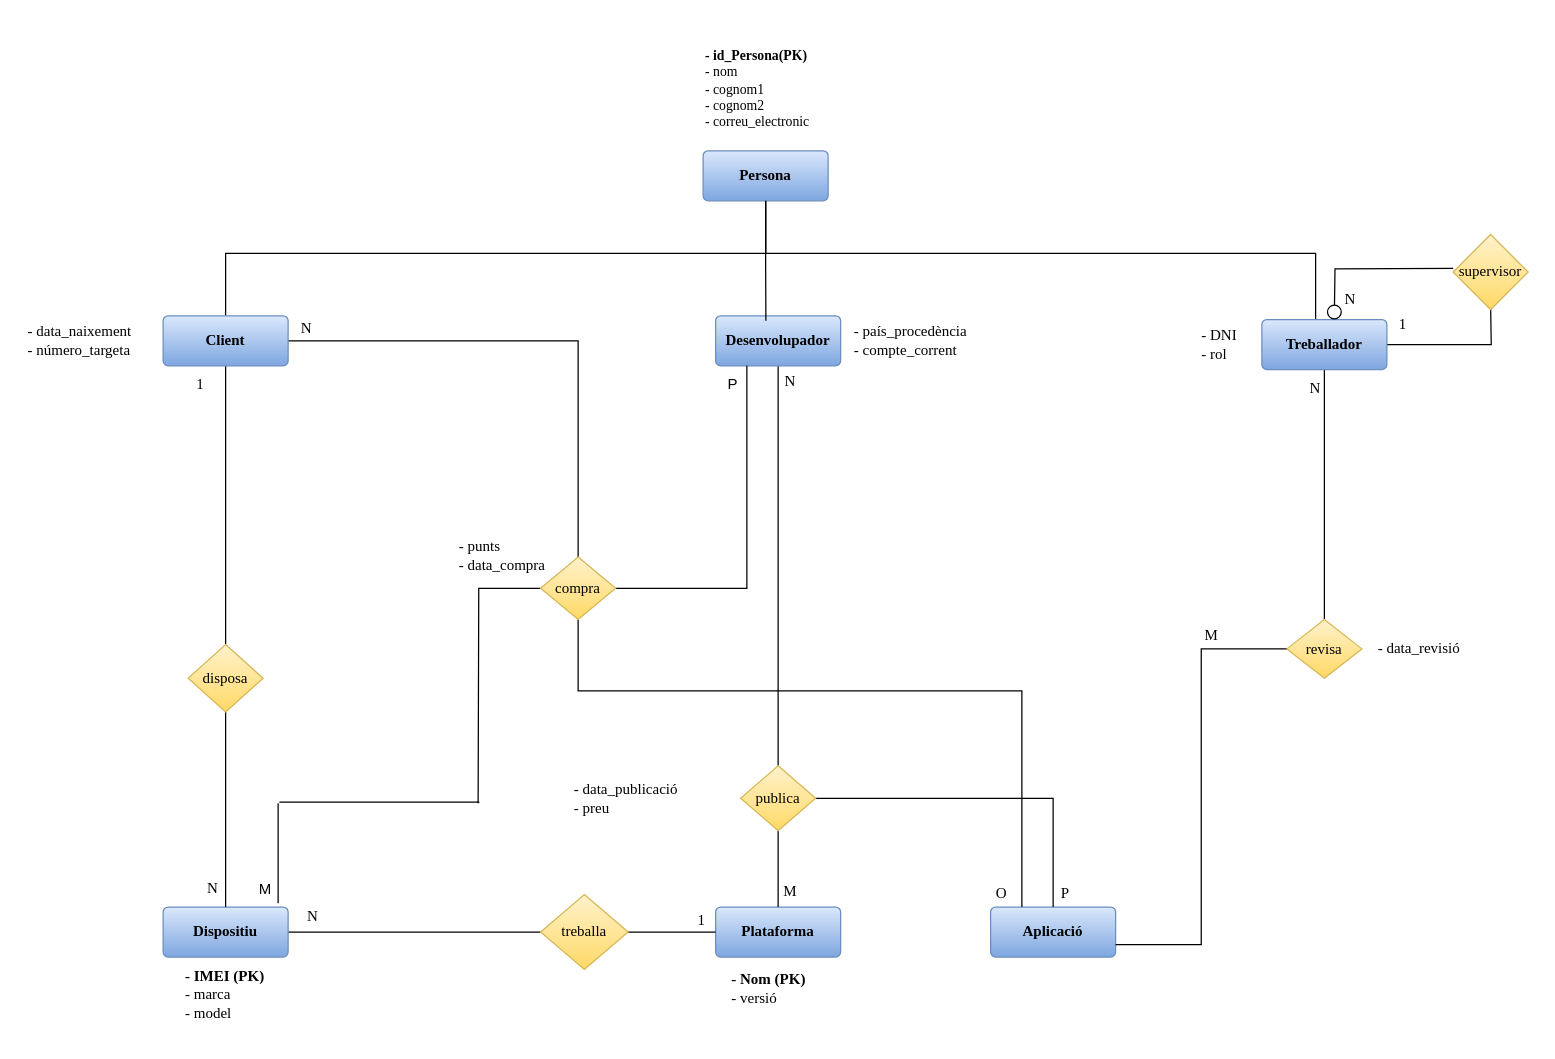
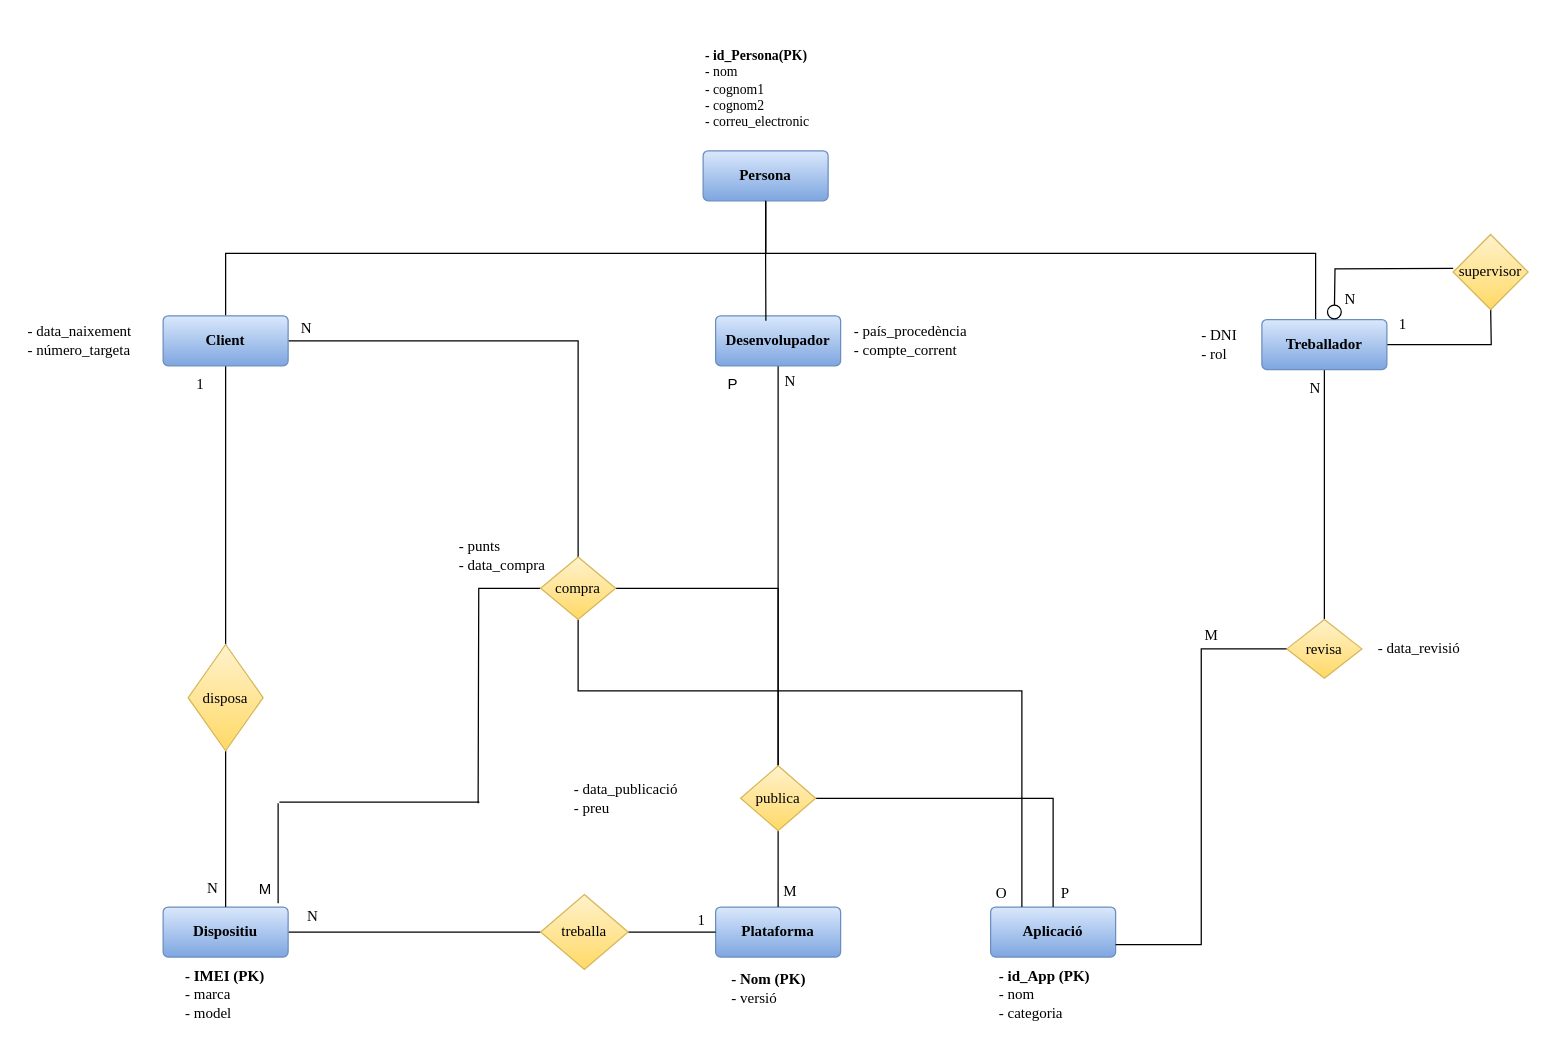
  <mxCell id="0" />
  <mxCell id="1" parent="0" />
  <mxCell id="2" style="edgeStyle=orthogonalEdgeStyle;rounded=0;orthogonalLoop=1;jettySize=auto;html=1;endArrow=none;endFill=0;" parent="1" source="4" target="12" edge="1"><mxGeometry relative="1" as="geometry"><Array as="points"><mxPoint x="612" y="202" /><mxPoint x="1052" y="202" /></Array></mxGeometry></mxCell>
  <mxCell id="3" style="edgeStyle=orthogonalEdgeStyle;rounded=0;orthogonalLoop=1;jettySize=auto;html=1;endArrow=none;endFill=0;" parent="1" source="4" target="7" edge="1"><mxGeometry relative="1" as="geometry"><Array as="points"><mxPoint x="612" y="202" /><mxPoint x="180" y="202" /></Array></mxGeometry></mxCell>
  <mxCell id="4" value="Persona" style="rounded=1;arcSize=10;whiteSpace=wrap;html=1;align=center;fillColor=#dae8fc;strokeColor=#6c8ebf;gradientColor=#7ea6e0;fontStyle=1;fontFamily=Tahoma;" parent="1" vertex="1"><mxGeometry x="562" y="120" width="100" height="40" as="geometry" /></mxCell>
  <mxCell id="5" style="edgeStyle=orthogonalEdgeStyle;rounded=0;orthogonalLoop=1;jettySize=auto;html=1;endArrow=none;endFill=0;" parent="1" source="7" target="20" edge="1"><mxGeometry relative="1" as="geometry" /></mxCell>
  <mxCell id="6" style="edgeStyle=orthogonalEdgeStyle;rounded=0;orthogonalLoop=1;jettySize=auto;html=1;endArrow=none;endFill=0;" parent="1" source="7" target="26" edge="1"><mxGeometry relative="1" as="geometry" /></mxCell>
  <mxCell id="7" value="Client" style="rounded=1;arcSize=10;whiteSpace=wrap;html=1;align=center;fillColor=#dae8fc;strokeColor=#6c8ebf;gradientColor=#7ea6e0;fontStyle=1;fontFamily=Tahoma;" parent="1" vertex="1"><mxGeometry x="130" y="252" width="100" height="40" as="geometry" /></mxCell>
  <mxCell id="8" style="edgeStyle=orthogonalEdgeStyle;rounded=0;orthogonalLoop=1;jettySize=auto;html=1;endArrow=none;endFill=0;" parent="1" source="9" target="29" edge="1"><mxGeometry relative="1" as="geometry" /></mxCell>
  <mxCell id="9" value="Desenvolupador" style="rounded=1;arcSize=10;whiteSpace=wrap;html=1;align=center;fillColor=#dae8fc;strokeColor=#6c8ebf;gradientColor=#7ea6e0;fontStyle=1;fontFamily=Tahoma;" parent="1" vertex="1"><mxGeometry x="572" y="252" width="100" height="40" as="geometry" /></mxCell>
  <mxCell id="10" style="edgeStyle=orthogonalEdgeStyle;rounded=0;orthogonalLoop=1;jettySize=auto;html=1;entryX=0.5;entryY=1;entryDx=0;entryDy=0;endArrow=none;endFill=0;" parent="1" source="12" edge="1"><mxGeometry relative="1" as="geometry"><mxPoint x="1192" y="244" as="targetPoint" /></mxGeometry></mxCell>
  <mxCell id="11" style="edgeStyle=orthogonalEdgeStyle;rounded=0;orthogonalLoop=1;jettySize=auto;html=1;endArrow=none;endFill=0;" parent="1" source="12" target="33" edge="1"><mxGeometry relative="1" as="geometry" /></mxCell>
  <mxCell id="12" value="Treballador" style="rounded=1;arcSize=10;whiteSpace=wrap;html=1;align=center;fillColor=#dae8fc;strokeColor=#6c8ebf;gradientColor=#7ea6e0;fontStyle=1;fontFamily=Tahoma;" parent="1" vertex="1"><mxGeometry x="1009" y="255" width="100" height="40" as="geometry" /></mxCell>
  <mxCell id="13" style="edgeStyle=orthogonalEdgeStyle;rounded=0;orthogonalLoop=1;jettySize=auto;html=1;entryX=0.402;entryY=0.1;entryDx=0;entryDy=0;entryPerimeter=0;endArrow=none;endFill=0;" parent="1" source="4" target="9" edge="1"><mxGeometry relative="1" as="geometry" /></mxCell>
  <mxCell id="14" value="Plataforma" style="rounded=1;arcSize=10;whiteSpace=wrap;html=1;align=center;fillColor=#dae8fc;gradientColor=#7ea6e0;strokeColor=#6c8ebf;fontStyle=1;fontFamily=Tahoma;" parent="1" vertex="1"><mxGeometry x="572" y="725" width="100" height="40" as="geometry" /></mxCell>
  <mxCell id="15" style="edgeStyle=orthogonalEdgeStyle;rounded=0;orthogonalLoop=1;jettySize=auto;html=1;entryX=0;entryY=0.5;entryDx=0;entryDy=0;endArrow=none;endFill=0;" parent="1" source="16" target="22" edge="1"><mxGeometry relative="1" as="geometry" /></mxCell>
  <mxCell id="16" value="Dispositiu" style="rounded=1;arcSize=10;whiteSpace=wrap;html=1;align=center;fillColor=#dae8fc;gradientColor=#7ea6e0;strokeColor=#6c8ebf;fontStyle=1;fontFamily=Tahoma;" parent="1" vertex="1"><mxGeometry x="130" y="725" width="100" height="40" as="geometry" /></mxCell>
  <mxCell id="17" value="Aplicació" style="rounded=1;arcSize=10;whiteSpace=wrap;html=1;align=center;fillColor=#dae8fc;strokeColor=#6c8ebf;gradientColor=#7ea6e0;fontStyle=1;fontFamily=Tahoma;" parent="1" vertex="1"><mxGeometry x="792" y="725" width="100" height="40" as="geometry" /></mxCell>
  <mxCell id="18" style="edgeStyle=orthogonalEdgeStyle;rounded=0;orthogonalLoop=1;jettySize=auto;html=1;exitX=0.5;exitY=1;exitDx=0;exitDy=0;" parent="1" source="7" target="7" edge="1"><mxGeometry relative="1" as="geometry" /></mxCell>
  <mxCell id="19" style="edgeStyle=orthogonalEdgeStyle;rounded=0;orthogonalLoop=1;jettySize=auto;html=1;endArrow=none;endFill=0;" parent="1" source="20" target="16" edge="1"><mxGeometry relative="1" as="geometry" /></mxCell>
- <mxCell id="20" value="disposa" style="shape=rhombus;perimeter=rhombusPerimeter;whiteSpace=wrap;html=1;align=center;fillColor=#fff2cc;gradientColor=#ffd966;strokeColor=#d6b656;fontFamily=Tahoma;" parent="1" vertex="1"><mxGeometry x="150" y="515" width="60" height="54" as="geometry" /></mxCell>
+ <mxCell id="20" value="disposa" style="shape=rhombus;perimeter=rhombusPerimeter;whiteSpace=wrap;html=1;align=center;fillColor=#fff2cc;gradientColor=#ffd966;strokeColor=#d6b656;fontFamily=Tahoma;" parent="1" vertex="1"><mxGeometry x="150" y="515" width="60" height="85" as="geometry" /></mxCell>
  <mxCell id="21" style="edgeStyle=orthogonalEdgeStyle;rounded=0;orthogonalLoop=1;jettySize=auto;html=1;endArrow=none;endFill=0;" parent="1" source="22" target="14" edge="1"><mxGeometry relative="1" as="geometry" /></mxCell>
  <mxCell id="22" value="treballa" style="shape=rhombus;perimeter=rhombusPerimeter;whiteSpace=wrap;html=1;align=center;fillColor=#fff2cc;gradientColor=#ffd966;strokeColor=#d6b656;fontFamily=Tahoma;" parent="1" vertex="1"><mxGeometry x="432" y="715" width="70" height="60" as="geometry" /></mxCell>
- <mxCell id="23" style="edgeStyle=orthogonalEdgeStyle;rounded=0;orthogonalLoop=1;jettySize=auto;html=1;entryX=0.25;entryY=1;entryDx=0;entryDy=0;endArrow=none;endFill=0;" edge="1" parent="1" source="26" target="9"><mxGeometry relative="1" as="geometry" /></mxCell>
+ <mxCell id="23" style="edgeStyle=orthogonalEdgeStyle;rounded=0;orthogonalLoop=1;jettySize=auto;html=1;endArrow=none;endFill=0;" edge="1" parent="1" source="26" target="29"><mxGeometry relative="1" as="geometry" /></mxCell>
  <mxCell id="24" style="edgeStyle=orthogonalEdgeStyle;rounded=0;orthogonalLoop=1;jettySize=auto;html=1;entryX=0.25;entryY=0;entryDx=0;entryDy=0;endArrow=none;endFill=0;" edge="1" parent="1" source="26" target="17"><mxGeometry relative="1" as="geometry"><Array as="points"><mxPoint x="462" y="552" /><mxPoint x="817" y="552" /></Array></mxGeometry></mxCell>
  <mxCell id="25" style="edgeStyle=orthogonalEdgeStyle;rounded=0;orthogonalLoop=1;jettySize=auto;html=1;endArrow=none;endFill=0;" edge="1" parent="1" source="26"><mxGeometry relative="1" as="geometry"><mxPoint x="382" y="642" as="targetPoint" /></mxGeometry></mxCell>
  <mxCell id="26" value="compra" style="shape=rhombus;perimeter=rhombusPerimeter;whiteSpace=wrap;html=1;align=center;fillColor=#fff2cc;gradientColor=#ffd966;strokeColor=#d6b656;fontFamily=Tahoma;" parent="1" vertex="1"><mxGeometry x="432" y="445" width="60" height="50" as="geometry" /></mxCell>
  <mxCell id="27" style="edgeStyle=orthogonalEdgeStyle;rounded=0;orthogonalLoop=1;jettySize=auto;html=1;entryX=0.5;entryY=0;entryDx=0;entryDy=0;endArrow=none;endFill=0;" parent="1" source="29" target="14" edge="1"><mxGeometry relative="1" as="geometry" /></mxCell>
  <mxCell id="28" style="edgeStyle=orthogonalEdgeStyle;rounded=0;orthogonalLoop=1;jettySize=auto;html=1;entryX=0.5;entryY=0;entryDx=0;entryDy=0;endArrow=none;endFill=0;" parent="1" source="29" target="17" edge="1"><mxGeometry relative="1" as="geometry" /></mxCell>
  <mxCell id="29" value="publica" style="shape=rhombus;perimeter=rhombusPerimeter;whiteSpace=wrap;html=1;align=center;fillColor=#fff2cc;gradientColor=#ffd966;strokeColor=#d6b656;fontFamily=Tahoma;" parent="1" vertex="1"><mxGeometry x="592" y="612" width="60" height="52" as="geometry" /></mxCell>
  <mxCell id="30" style="edgeStyle=orthogonalEdgeStyle;rounded=0;orthogonalLoop=1;jettySize=auto;html=1;endArrow=oval;endFill=0;endSize=11;" parent="1" edge="1"><mxGeometry relative="1" as="geometry"><mxPoint x="1162.04" y="214.04" as="sourcePoint" /><mxPoint x="1067" y="249" as="targetPoint" /></mxGeometry></mxCell>
  <mxCell id="31" value="supervisor" style="shape=rhombus;perimeter=rhombusPerimeter;whiteSpace=wrap;html=1;align=center;fillColor=#fff2cc;gradientColor=#ffd966;strokeColor=#d6b656;fontFamily=Tahoma;" parent="1" vertex="1"><mxGeometry x="1162" y="187" width="60" height="60" as="geometry" /></mxCell>
  <mxCell id="32" style="edgeStyle=orthogonalEdgeStyle;rounded=0;orthogonalLoop=1;jettySize=auto;html=1;entryX=1;entryY=0.75;entryDx=0;entryDy=0;endArrow=none;endFill=0;" parent="1" source="33" target="17" edge="1"><mxGeometry relative="1" as="geometry" /></mxCell>
  <mxCell id="33" value="revisa" style="shape=rhombus;perimeter=rhombusPerimeter;whiteSpace=wrap;html=1;align=center;fillColor=#fff2cc;gradientColor=#ffd966;strokeColor=#d6b656;fontFamily=Tahoma;" parent="1" vertex="1"><mxGeometry x="1029" y="495" width="60" height="47" as="geometry" /></mxCell>
  <mxCell id="34" value="&lt;font style=&quot;font-size: 11px;&quot;&gt;&lt;b&gt;- id_Persona(PK)&lt;/b&gt;&lt;/font&gt;&lt;div style=&quot;font-size: 11px;&quot;&gt;&lt;font style=&quot;font-size: 11px;&quot;&gt;- nom&lt;/font&gt;&lt;/div&gt;&lt;div style=&quot;font-size: 11px;&quot;&gt;&lt;font style=&quot;font-size: 11px;&quot;&gt;- cognom1&lt;/font&gt;&lt;/div&gt;&lt;div style=&quot;font-size: 11px;&quot;&gt;&lt;font style=&quot;font-size: 11px;&quot;&gt;- cognom2&lt;/font&gt;&lt;/div&gt;&lt;div style=&quot;font-size: 11px;&quot;&gt;&lt;font style=&quot;font-size: 11px;&quot;&gt;- correu_electronic&lt;/font&gt;&lt;/div&gt;" style="text;html=1;align=left;verticalAlign=middle;whiteSpace=wrap;rounded=0;fontFamily=Tahoma;" parent="1" vertex="1"><mxGeometry x="562" y="20" width="100" height="100" as="geometry" /></mxCell>
  <mxCell id="35" value="1" style="text;html=1;align=center;verticalAlign=middle;whiteSpace=wrap;rounded=0;fontStyle=0;fontFamily=Tahoma;" parent="1" vertex="1"><mxGeometry x="130" y="292" width="60" height="30" as="geometry" /></mxCell>
  <mxCell id="36" value="N" style="text;html=1;align=center;verticalAlign=middle;whiteSpace=wrap;rounded=0;fontFamily=Tahoma;" parent="1" vertex="1"><mxGeometry x="140" y="695" width="60" height="30" as="geometry" /></mxCell>
  <mxCell id="37" value="- data_naixement&lt;div&gt;- número_targeta&lt;/div&gt;" style="text;html=1;align=left;verticalAlign=middle;whiteSpace=wrap;rounded=0;fontFamily=Tahoma;" parent="1" vertex="1"><mxGeometry x="20" y="257" width="100" height="30" as="geometry" /></mxCell>
  <mxCell id="38" value="&lt;font&gt;- punts&lt;/font&gt;&lt;div&gt;&lt;font&gt;- data_compra&lt;/font&gt;&lt;/div&gt;" style="text;html=1;align=left;verticalAlign=middle;whiteSpace=wrap;rounded=0;fontFamily=Tahoma;" parent="1" vertex="1"><mxGeometry x="365" y="429" width="100" height="30" as="geometry" /></mxCell>
  <mxCell id="39" value="&lt;b&gt;- IMEI (PK)&lt;/b&gt;&lt;div&gt;- marca&lt;/div&gt;&lt;div&gt;- model&lt;/div&gt;" style="text;html=1;align=left;verticalAlign=middle;whiteSpace=wrap;rounded=0;fontFamily=Tahoma;" parent="1" vertex="1"><mxGeometry x="146" y="765" width="80" height="60" as="geometry" /></mxCell>
  <mxCell id="40" value="N" style="text;html=1;align=center;verticalAlign=middle;whiteSpace=wrap;rounded=0;fontFamily=Tahoma;" parent="1" vertex="1"><mxGeometry x="220" y="718" width="60" height="30" as="geometry" /></mxCell>
  <mxCell id="41" value="1" style="text;html=1;align=center;verticalAlign=middle;whiteSpace=wrap;rounded=0;fontFamily=Tahoma;" parent="1" vertex="1"><mxGeometry x="531" y="721" width="60" height="30" as="geometry" /></mxCell>
  <mxCell id="42" value="- país_procedència&lt;div&gt;- compte_corrent&lt;/div&gt;" style="text;html=1;align=left;verticalAlign=middle;whiteSpace=wrap;rounded=0;fontFamily=Tahoma;" parent="1" vertex="1"><mxGeometry x="681" y="257" width="150" height="30" as="geometry" /></mxCell>
  <mxCell id="43" value="N" style="text;html=1;align=center;verticalAlign=middle;whiteSpace=wrap;rounded=0;fontFamily=Tahoma;" parent="1" vertex="1"><mxGeometry x="602" y="290" width="60" height="30" as="geometry" /></mxCell>
  <mxCell id="44" value="M" style="text;html=1;align=center;verticalAlign=middle;whiteSpace=wrap;rounded=0;fontFamily=Tahoma;" parent="1" vertex="1"><mxGeometry x="602" y="698" width="60" height="30" as="geometry" /></mxCell>
  <mxCell id="45" value="P" style="text;html=1;align=center;verticalAlign=middle;whiteSpace=wrap;rounded=0;fontFamily=Tahoma;" parent="1" vertex="1"><mxGeometry x="822" y="699" width="60" height="30" as="geometry" /></mxCell>
  <mxCell id="46" value="- data_publicació&lt;div&gt;- preu&lt;/div&gt;" style="text;html=1;align=left;verticalAlign=middle;whiteSpace=wrap;rounded=0;fontFamily=Tahoma;" parent="1" vertex="1"><mxGeometry x="457" y="623" width="110" height="30" as="geometry" /></mxCell>
  <mxCell id="47" value="&lt;b&gt;- Nom (PK)&lt;/b&gt;&lt;div&gt;- versió&lt;/div&gt;" style="text;html=1;align=left;verticalAlign=middle;whiteSpace=wrap;rounded=0;fontFamily=Tahoma;" parent="1" vertex="1"><mxGeometry x="583" y="775" width="90" height="30" as="geometry" /></mxCell>
  <mxCell id="48" value="- DNI&lt;div&gt;- rol&lt;/div&gt;" style="text;html=1;align=left;verticalAlign=middle;whiteSpace=wrap;rounded=0;fontFamily=Tahoma;" parent="1" vertex="1"><mxGeometry x="959" y="260" width="60" height="30" as="geometry" /></mxCell>
  <mxCell id="49" value="N" style="text;html=1;align=center;verticalAlign=middle;whiteSpace=wrap;rounded=0;fontFamily=Tahoma;" parent="1" vertex="1"><mxGeometry x="1050" y="224" width="60" height="30" as="geometry" /></mxCell>
  <mxCell id="50" value="1" style="text;html=1;align=center;verticalAlign=middle;whiteSpace=wrap;rounded=0;fontFamily=Tahoma;" parent="1" vertex="1"><mxGeometry x="1092" y="244" width="60" height="30" as="geometry" /></mxCell>
  <mxCell id="51" value="- data_revisió" style="text;html=1;align=center;verticalAlign=middle;whiteSpace=wrap;rounded=0;fontFamily=Tahoma;" parent="1" vertex="1"><mxGeometry x="1085" y="502.5" width="100" height="30" as="geometry" /></mxCell>
  <mxCell id="52" value="M" style="text;html=1;align=center;verticalAlign=middle;whiteSpace=wrap;rounded=0;fontFamily=Tahoma;" parent="1" vertex="1"><mxGeometry x="939" y="493" width="60" height="30" as="geometry" /></mxCell>
  <mxCell id="53" value="N" style="text;html=1;align=center;verticalAlign=middle;whiteSpace=wrap;rounded=0;fontFamily=Tahoma;" parent="1" vertex="1"><mxGeometry x="1022" y="295" width="60" height="30" as="geometry" /></mxCell>
+ <mxCell id="54" value="&lt;font&gt;&lt;b&gt;- id_App (PK)&lt;/b&gt;&lt;/font&gt;&lt;div&gt;&lt;font&gt;- nom&lt;/font&gt;&lt;/div&gt;&lt;div&gt;&lt;font&gt;- categoria&lt;/font&gt;&lt;/div&gt;" style="text;html=1;align=left;verticalAlign=middle;whiteSpace=wrap;rounded=0;fontFamily=Tahoma;" parent="1" vertex="1"><mxGeometry x="797" y="780" width="110" height="30" as="geometry" /></mxCell>
  <mxCell id="55" value="" style="endArrow=none;html=1;rounded=0;" edge="1" parent="1"><mxGeometry width="50" height="50" relative="1" as="geometry"><mxPoint x="223" y="641" as="sourcePoint" /><mxPoint x="383" y="641" as="targetPoint" /><Array as="points" /></mxGeometry></mxCell>
  <mxCell id="56" value="" style="endArrow=none;html=1;rounded=0;" edge="1" parent="1"><mxGeometry width="50" height="50" relative="1" as="geometry"><mxPoint y="722" as="sourcePoint" x="222" /><mxPoint y="642" as="targetPoint" x="222" /></mxGeometry></mxCell>
  <mxCell id="57" value="&lt;font face=&quot;Tahoma&quot;&gt;N&lt;/font&gt;" style="text;html=1;align=center;verticalAlign=middle;whiteSpace=wrap;rounded=0;" vertex="1" parent="1"><mxGeometry x="215" y="247" width="60" height="30" as="geometry" /></mxCell>
  <mxCell id="58" value="M" style="text;html=1;align=center;verticalAlign=middle;whiteSpace=wrap;rounded=0;" vertex="1" parent="1"><mxGeometry x="182" y="696" width="60" height="30" as="geometry" /></mxCell>
  <mxCell id="59" value="P" style="text;html=1;align=center;verticalAlign=middle;whiteSpace=wrap;rounded=0;" vertex="1" parent="1"><mxGeometry x="556" y="292" width="60" height="30" as="geometry" /></mxCell>
  <mxCell id="60" value="&lt;font face=&quot;Tahoma&quot;&gt;O&lt;/font&gt;" style="text;html=1;align=center;verticalAlign=middle;whiteSpace=wrap;rounded=0;" vertex="1" parent="1"><mxGeometry x="771" y="699" width="60" height="30" as="geometry" /></mxCell>
